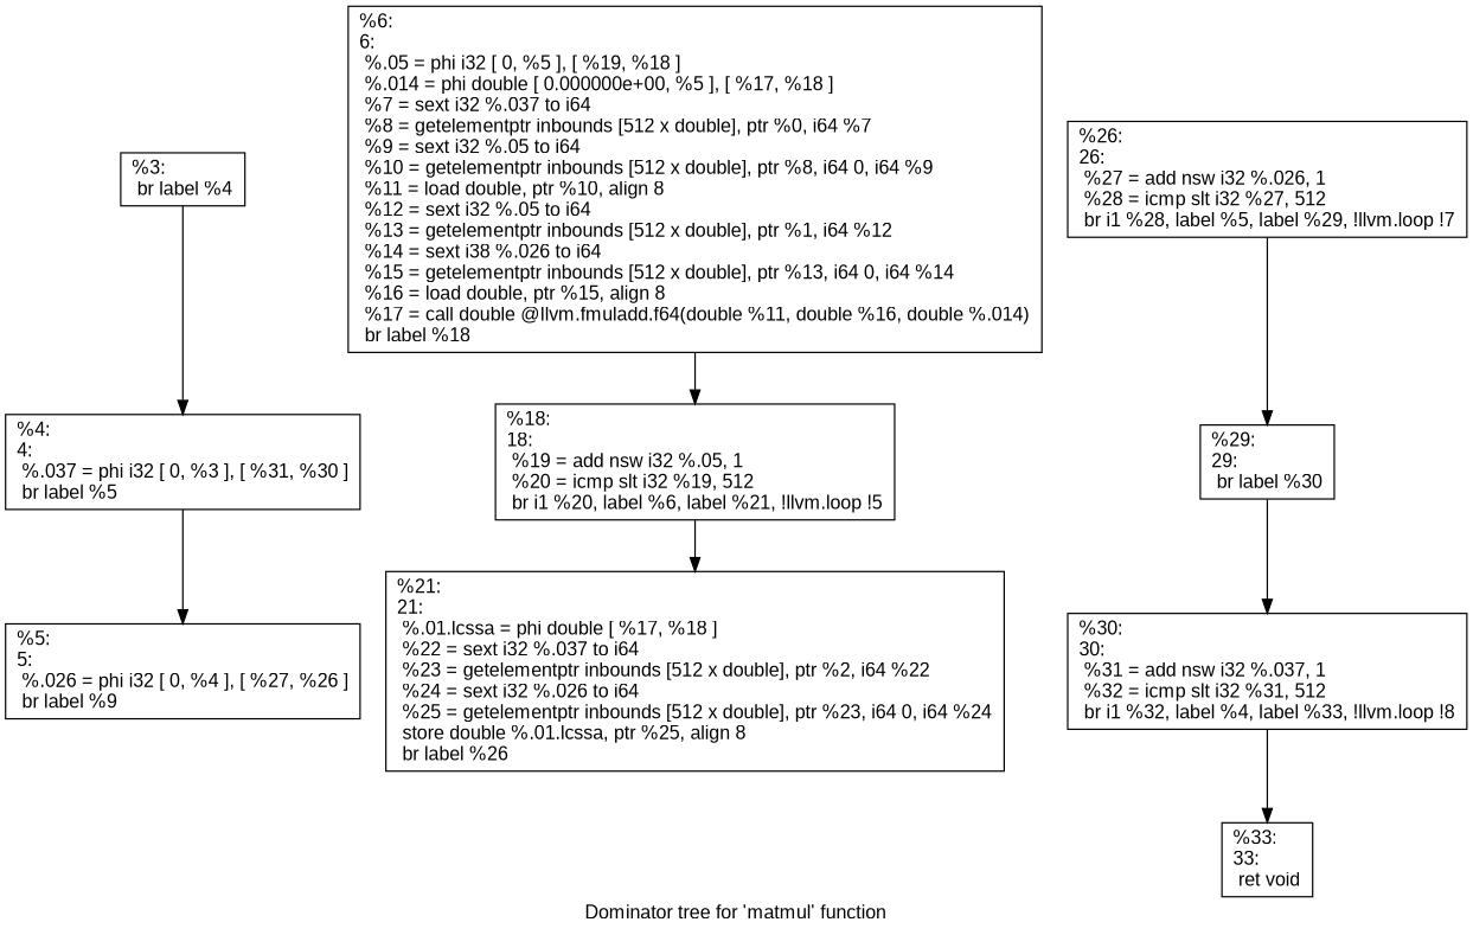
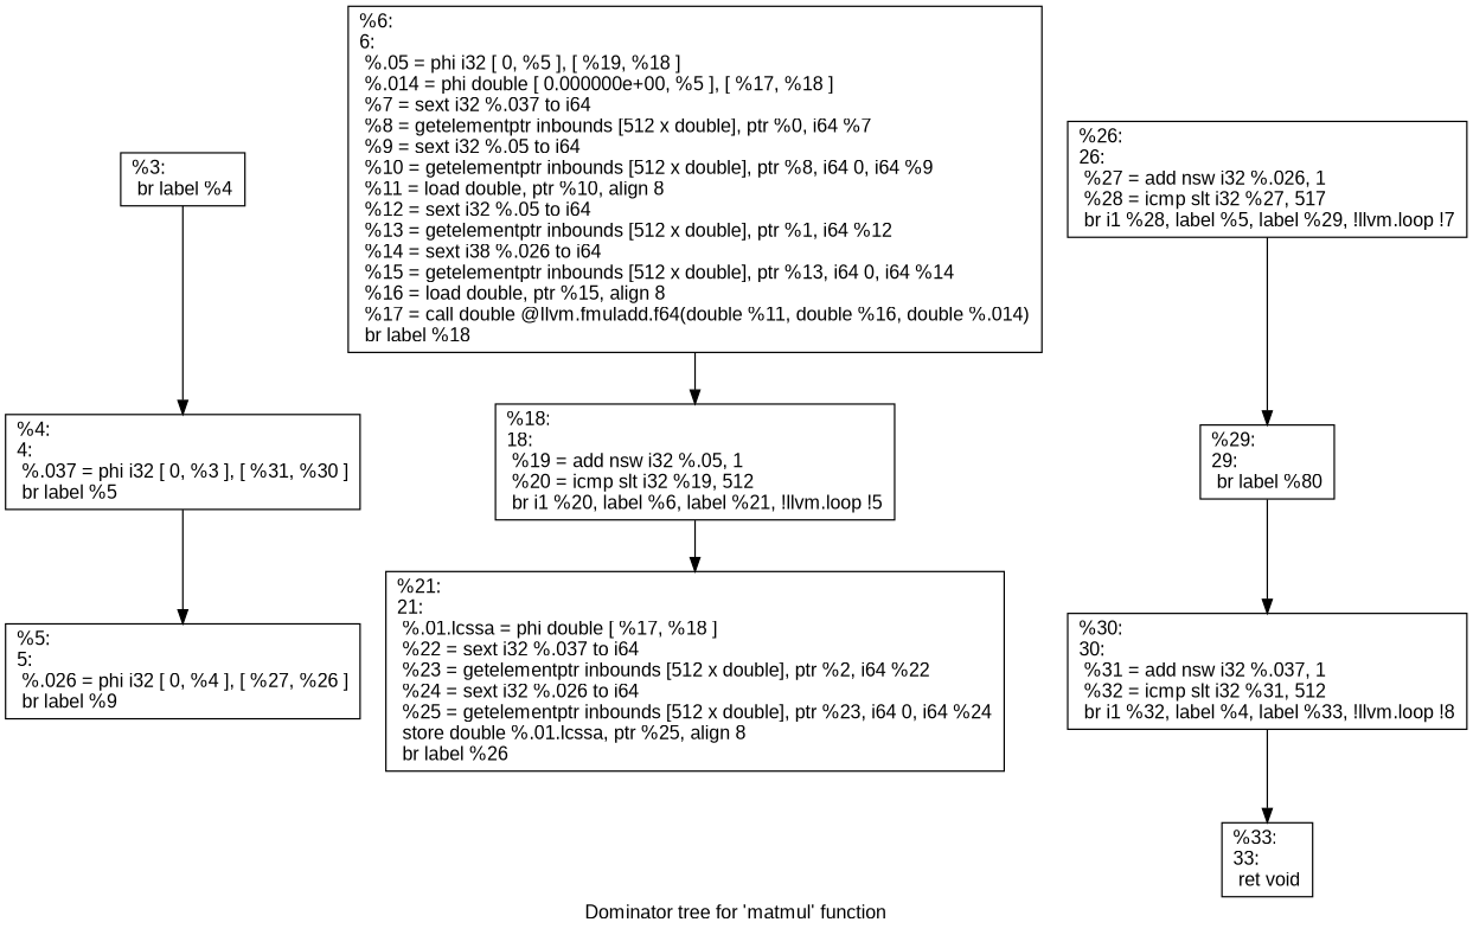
  digraph {
    fontname="Liberation Sans"
    label="Dominator tree for 'matmul' function"
    node [fontname="Liberation Sans" shape=record]
    edge [fontname="Liberation Sans"]
    n1 [label="{%3:\l  br label %4\l}"]
    n2 [label="{%4:\l4:                                                \l  %.037 = phi i32 [ 0, %3 ], [ %31, %30 ]\l  br label %5\l}"]
    n3 [label="{%5:\l5:                                                \l  %.026 = phi i32 [ 0, %4 ], [ %27, %26 ]\l  br label %9\l}"]
    n4 [label="{%6:\l6:                                                \l  %.05 = phi i32 [ 0, %5 ], [ %19, %18 ]\l  %.014 = phi double [ 0.000000e+00, %5 ], [ %17, %18 ]\l  %7 = sext i32 %.037 to i64\l  %8 = getelementptr inbounds [512 x double], ptr %0, i64 %7\l  %9 = sext i32 %.05 to i64\l  %10 = getelementptr inbounds [512 x double], ptr %8, i64 0, i64 %9\l  %11 = load double, ptr %10, align 8\l  %12 = sext i32 %.05 to i64\l  %13 = getelementptr inbounds [512 x double], ptr %1, i64 %12\l  %14 = sext i38 %.026 to i64\l  %15 = getelementptr inbounds [512 x double], ptr %13, i64 0, i64 %14\l  %16 = load double, ptr %15, align 8\l  %17 = call double @llvm.fmuladd.f64(double %11, double %16, double %.014)\l  br label %18\l}"]
    n5 [label="{%18:\l18:                                               \l  %19 = add nsw i32 %.05, 1\l  %20 = icmp slt i32 %19, 512\l  br i1 %20, label %6, label %21, !llvm.loop !5\l}"]
    n6 [label="{%21:\l21:                                               \l  %.01.lcssa = phi double [ %17, %18 ]\l  %22 = sext i32 %.037 to i64\l  %23 = getelementptr inbounds [512 x double], ptr %2, i64 %22\l  %24 = sext i32 %.026 to i64\l  %25 = getelementptr inbounds [512 x double], ptr %23, i64 0, i64 %24\l  store double %.01.lcssa, ptr %25, align 8\l  br label %26\l}"]
-   n7 [label="{%26:\l26:                                               \l  %27 = add nsw i32 %.026, 1\l  %28 = icmp slt i32 %27, 512\l  br i1 %28, label %5, label %29, !llvm.loop !7\l}"]
-   n8 [label="{%29:\l29:                                               \l  br label %30\l}"]
+   n7 [label="{%26:\l26:                                               \l  %27 = add nsw i32 %.026, 1\l  %28 = icmp slt i32 %27, 517\l  br i1 %28, label %5, label %29, !llvm.loop !7\l}"]
+   n8 [label="{%29:\l29:                                               \l  br label %80\l}"]
    n9 [label="{%30:\l30:                                               \l  %31 = add nsw i32 %.037, 1\l  %32 = icmp slt i32 %31, 512\l  br i1 %32, label %4, label %33, !llvm.loop !8\l}"]
    n10 [label="{%33:\l33:                                               \l  ret void\l}"]
    n1 -> n2
    n2 -> n3
    n4 -> n5
    n5 -> n6
    n7 -> n8
    n8 -> n9
    n9 -> n10
  }
